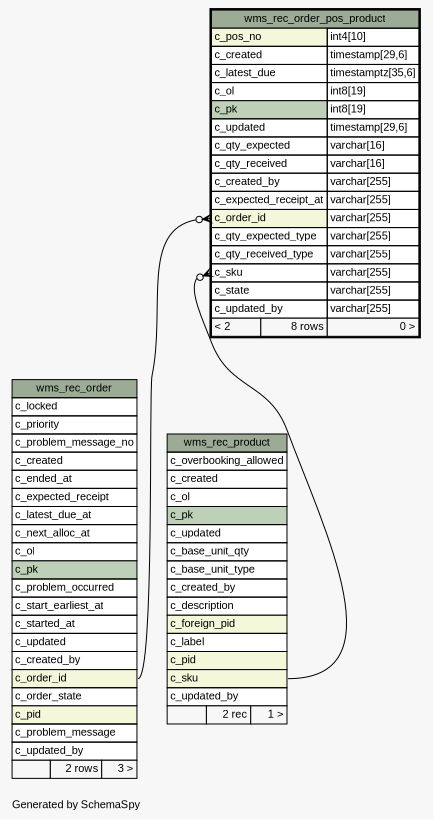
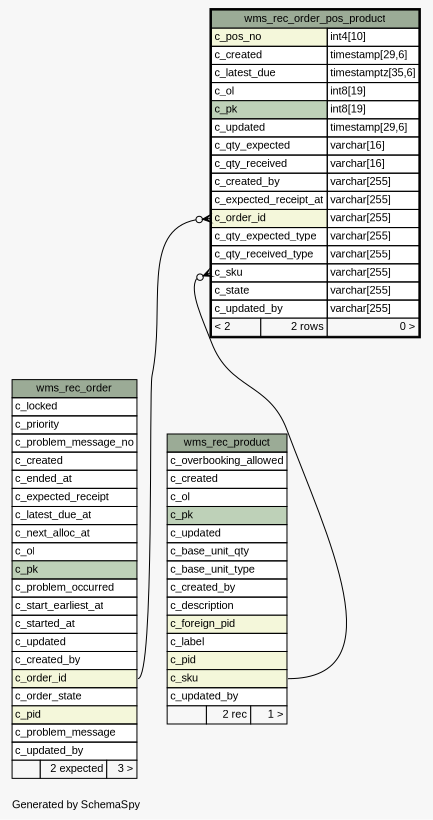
  digraph {
    bgcolor="#f7f7f7"
    fontname="Liberation Sans"
    fontsize=11
    label="\nGenerated by SchemaSpy"
    labeljust=l
    nodesep=0.18
    rankdir=TB
    ranksep=0.46
    node [fontname="Liberation Sans" fontsize=11 shape=plaintext]
    edge [arrowhead=none arrowsize=0.8 arrowtail=crowodot dir=back fontname="Liberation Sans"]
-   n1 [label=<     <TABLE BORDER="2" CELLBORDER="1" CELLSPACING="0" BGCOLOR="#ffffff">       <TR><TD COLSPAN="3" BGCOLOR="#9bab96" ALIGN="CENTER">wms_rec_order_pos_product</TD></TR>       <TR><TD PORT="c_pos_no" COLSPAN="2" BGCOLOR="#f4f7da" ALIGN="LEFT">c_pos_no</TD><TD PORT="c_pos_no.type" ALIGN="LEFT">int4[10]</TD></TR>       <TR><TD PORT="c_created" COLSPAN="2" ALIGN="LEFT">c_created</TD><TD PORT="c_created.type" ALIGN="LEFT">timestamp[29,6]</TD></TR>       <TR><TD PORT="c_latest_due" COLSPAN="2" ALIGN="LEFT">c_latest_due</TD><TD PORT="c_latest_due.type" ALIGN="LEFT">timestamptz[35,6]</TD></TR>       <TR><TD PORT="c_ol" COLSPAN="2" ALIGN="LEFT">c_ol</TD><TD PORT="c_ol.type" ALIGN="LEFT">int8[19]</TD></TR>       <TR><TD PORT="c_pk" COLSPAN="2" BGCOLOR="#bed1b8" ALIGN="LEFT">c_pk</TD><TD PORT="c_pk.type" ALIGN="LEFT">int8[19]</TD></TR>       <TR><TD PORT="c_updated" COLSPAN="2" ALIGN="LEFT">c_updated</TD><TD PORT="c_updated.type" ALIGN="LEFT">timestamp[29,6]</TD></TR>       <TR><TD PORT="c_qty_expected" COLSPAN="2" ALIGN="LEFT">c_qty_expected</TD><TD PORT="c_qty_expected.type" ALIGN="LEFT">varchar[16]</TD></TR>       <TR><TD PORT="c_qty_received" COLSPAN="2" ALIGN="LEFT">c_qty_received</TD><TD PORT="c_qty_received.type" ALIGN="LEFT">varchar[16]</TD></TR>       <TR><TD PORT="c_created_by" COLSPAN="2" ALIGN="LEFT">c_created_by</TD><TD PORT="c_created_by.type" ALIGN="LEFT">varchar[255]</TD></TR>       <TR><TD PORT="c_expected_receipt_at" COLSPAN="2" ALIGN="LEFT">c_expected_receipt_at</TD><TD PORT="c_expected_receipt_at.type" ALIGN="LEFT">varchar[255]</TD></TR>       <TR><TD PORT="c_order_id" COLSPAN="2" BGCOLOR="#f4f7da" ALIGN="LEFT">c_order_id</TD><TD PORT="c_order_id.type" ALIGN="LEFT">varchar[255]</TD></TR>       <TR><TD PORT="c_qty_expected_type" COLSPAN="2" ALIGN="LEFT">c_qty_expected_type</TD><TD PORT="c_qty_expected_type.type" ALIGN="LEFT">varchar[255]</TD></TR>       <TR><TD PORT="c_qty_received_type" COLSPAN="2" ALIGN="LEFT">c_qty_received_type</TD><TD PORT="c_qty_received_type.type" ALIGN="LEFT">varchar[255]</TD></TR>       <TR><TD PORT="c_sku" COLSPAN="2" ALIGN="LEFT">c_sku</TD><TD PORT="c_sku.type" ALIGN="LEFT">varchar[255]</TD></TR>       <TR><TD PORT="c_state" COLSPAN="2" ALIGN="LEFT">c_state</TD><TD PORT="c_state.type" ALIGN="LEFT">varchar[255]</TD></TR>       <TR><TD PORT="c_updated_by" COLSPAN="2" ALIGN="LEFT">c_updated_by</TD><TD PORT="c_updated_by.type" ALIGN="LEFT">varchar[255]</TD></TR>       <TR><TD ALIGN="LEFT" BGCOLOR="#f7f7f7">&lt; 2</TD><TD ALIGN="RIGHT" BGCOLOR="#f7f7f7">8 rows</TD><TD ALIGN="RIGHT" BGCOLOR="#f7f7f7">0 &gt;</TD></TR>     </TABLE>>]
-   n2 [label=<     <TABLE BORDER="0" CELLBORDER="1" CELLSPACING="0" BGCOLOR="#ffffff">       <TR><TD COLSPAN="3" BGCOLOR="#9bab96" ALIGN="CENTER">wms_rec_order</TD></TR>       <TR><TD PORT="c_locked" COLSPAN="3" ALIGN="LEFT">c_locked</TD></TR>       <TR><TD PORT="c_priority" COLSPAN="3" ALIGN="LEFT">c_priority</TD></TR>       <TR><TD PORT="c_problem_message_no" COLSPAN="3" ALIGN="LEFT">c_problem_message_no</TD></TR>       <TR><TD PORT="c_created" COLSPAN="3" ALIGN="LEFT">c_created</TD></TR>       <TR><TD PORT="c_ended_at" COLSPAN="3" ALIGN="LEFT">c_ended_at</TD></TR>       <TR><TD PORT="c_expected_receipt" COLSPAN="3" ALIGN="LEFT">c_expected_receipt</TD></TR>       <TR><TD PORT="c_latest_due_at" COLSPAN="3" ALIGN="LEFT">c_latest_due_at</TD></TR>       <TR><TD PORT="c_next_alloc_at" COLSPAN="3" ALIGN="LEFT">c_next_alloc_at</TD></TR>       <TR><TD PORT="c_ol" COLSPAN="3" ALIGN="LEFT">c_ol</TD></TR>       <TR><TD PORT="c_pk" COLSPAN="3" BGCOLOR="#bed1b8" ALIGN="LEFT">c_pk</TD></TR>       <TR><TD PORT="c_problem_occurred" COLSPAN="3" ALIGN="LEFT">c_problem_occurred</TD></TR>       <TR><TD PORT="c_start_earliest_at" COLSPAN="3" ALIGN="LEFT">c_start_earliest_at</TD></TR>       <TR><TD PORT="c_started_at" COLSPAN="3" ALIGN="LEFT">c_started_at</TD></TR>       <TR><TD PORT="c_updated" COLSPAN="3" ALIGN="LEFT">c_updated</TD></TR>       <TR><TD PORT="c_created_by" COLSPAN="3" ALIGN="LEFT">c_created_by</TD></TR>       <TR><TD PORT="c_order_id" COLSPAN="3" BGCOLOR="#f4f7da" ALIGN="LEFT">c_order_id</TD></TR>       <TR><TD PORT="c_order_state" COLSPAN="3" ALIGN="LEFT">c_order_state</TD></TR>       <TR><TD PORT="c_pid" COLSPAN="3" BGCOLOR="#f4f7da" ALIGN="LEFT">c_pid</TD></TR>       <TR><TD PORT="c_problem_message" COLSPAN="3" ALIGN="LEFT">c_problem_message</TD></TR>       <TR><TD PORT="c_updated_by" COLSPAN="3" ALIGN="LEFT">c_updated_by</TD></TR>       <TR><TD ALIGN="LEFT" BGCOLOR="#f7f7f7">  </TD><TD ALIGN="RIGHT" BGCOLOR="#f7f7f7">2 rows</TD><TD ALIGN="RIGHT" BGCOLOR="#f7f7f7">3 &gt;</TD></TR>     </TABLE>>]
+   n1 [label=<     <TABLE BORDER="2" CELLBORDER="1" CELLSPACING="0" BGCOLOR="#ffffff">       <TR><TD COLSPAN="3" BGCOLOR="#9bab96" ALIGN="CENTER">wms_rec_order_pos_product</TD></TR>       <TR><TD PORT="c_pos_no" COLSPAN="2" BGCOLOR="#f4f7da" ALIGN="LEFT">c_pos_no</TD><TD PORT="c_pos_no.type" ALIGN="LEFT">int4[10]</TD></TR>       <TR><TD PORT="c_created" COLSPAN="2" ALIGN="LEFT">c_created</TD><TD PORT="c_created.type" ALIGN="LEFT">timestamp[29,6]</TD></TR>       <TR><TD PORT="c_latest_due" COLSPAN="2" ALIGN="LEFT">c_latest_due</TD><TD PORT="c_latest_due.type" ALIGN="LEFT">timestamptz[35,6]</TD></TR>       <TR><TD PORT="c_ol" COLSPAN="2" ALIGN="LEFT">c_ol</TD><TD PORT="c_ol.type" ALIGN="LEFT">int8[19]</TD></TR>       <TR><TD PORT="c_pk" COLSPAN="2" BGCOLOR="#bed1b8" ALIGN="LEFT">c_pk</TD><TD PORT="c_pk.type" ALIGN="LEFT">int8[19]</TD></TR>       <TR><TD PORT="c_updated" COLSPAN="2" ALIGN="LEFT">c_updated</TD><TD PORT="c_updated.type" ALIGN="LEFT">timestamp[29,6]</TD></TR>       <TR><TD PORT="c_qty_expected" COLSPAN="2" ALIGN="LEFT">c_qty_expected</TD><TD PORT="c_qty_expected.type" ALIGN="LEFT">varchar[16]</TD></TR>       <TR><TD PORT="c_qty_received" COLSPAN="2" ALIGN="LEFT">c_qty_received</TD><TD PORT="c_qty_received.type" ALIGN="LEFT">varchar[16]</TD></TR>       <TR><TD PORT="c_created_by" COLSPAN="2" ALIGN="LEFT">c_created_by</TD><TD PORT="c_created_by.type" ALIGN="LEFT">varchar[255]</TD></TR>       <TR><TD PORT="c_expected_receipt_at" COLSPAN="2" ALIGN="LEFT">c_expected_receipt_at</TD><TD PORT="c_expected_receipt_at.type" ALIGN="LEFT">varchar[255]</TD></TR>       <TR><TD PORT="c_order_id" COLSPAN="2" BGCOLOR="#f4f7da" ALIGN="LEFT">c_order_id</TD><TD PORT="c_order_id.type" ALIGN="LEFT">varchar[255]</TD></TR>       <TR><TD PORT="c_qty_expected_type" COLSPAN="2" ALIGN="LEFT">c_qty_expected_type</TD><TD PORT="c_qty_expected_type.type" ALIGN="LEFT">varchar[255]</TD></TR>       <TR><TD PORT="c_qty_received_type" COLSPAN="2" ALIGN="LEFT">c_qty_received_type</TD><TD PORT="c_qty_received_type.type" ALIGN="LEFT">varchar[255]</TD></TR>       <TR><TD PORT="c_sku" COLSPAN="2" ALIGN="LEFT">c_sku</TD><TD PORT="c_sku.type" ALIGN="LEFT">varchar[255]</TD></TR>       <TR><TD PORT="c_state" COLSPAN="2" ALIGN="LEFT">c_state</TD><TD PORT="c_state.type" ALIGN="LEFT">varchar[255]</TD></TR>       <TR><TD PORT="c_updated_by" COLSPAN="2" ALIGN="LEFT">c_updated_by</TD><TD PORT="c_updated_by.type" ALIGN="LEFT">varchar[255]</TD></TR>       <TR><TD ALIGN="LEFT" BGCOLOR="#f7f7f7">&lt; 2</TD><TD ALIGN="RIGHT" BGCOLOR="#f7f7f7">2 rows</TD><TD ALIGN="RIGHT" BGCOLOR="#f7f7f7">0 &gt;</TD></TR>     </TABLE>>]
+   n2 [label=<     <TABLE BORDER="0" CELLBORDER="1" CELLSPACING="0" BGCOLOR="#ffffff">       <TR><TD COLSPAN="3" BGCOLOR="#9bab96" ALIGN="CENTER">wms_rec_order</TD></TR>       <TR><TD PORT="c_locked" COLSPAN="3" ALIGN="LEFT">c_locked</TD></TR>       <TR><TD PORT="c_priority" COLSPAN="3" ALIGN="LEFT">c_priority</TD></TR>       <TR><TD PORT="c_problem_message_no" COLSPAN="3" ALIGN="LEFT">c_problem_message_no</TD></TR>       <TR><TD PORT="c_created" COLSPAN="3" ALIGN="LEFT">c_created</TD></TR>       <TR><TD PORT="c_ended_at" COLSPAN="3" ALIGN="LEFT">c_ended_at</TD></TR>       <TR><TD PORT="c_expected_receipt" COLSPAN="3" ALIGN="LEFT">c_expected_receipt</TD></TR>       <TR><TD PORT="c_latest_due_at" COLSPAN="3" ALIGN="LEFT">c_latest_due_at</TD></TR>       <TR><TD PORT="c_next_alloc_at" COLSPAN="3" ALIGN="LEFT">c_next_alloc_at</TD></TR>       <TR><TD PORT="c_ol" COLSPAN="3" ALIGN="LEFT">c_ol</TD></TR>       <TR><TD PORT="c_pk" COLSPAN="3" BGCOLOR="#bed1b8" ALIGN="LEFT">c_pk</TD></TR>       <TR><TD PORT="c_problem_occurred" COLSPAN="3" ALIGN="LEFT">c_problem_occurred</TD></TR>       <TR><TD PORT="c_start_earliest_at" COLSPAN="3" ALIGN="LEFT">c_start_earliest_at</TD></TR>       <TR><TD PORT="c_started_at" COLSPAN="3" ALIGN="LEFT">c_started_at</TD></TR>       <TR><TD PORT="c_updated" COLSPAN="3" ALIGN="LEFT">c_updated</TD></TR>       <TR><TD PORT="c_created_by" COLSPAN="3" ALIGN="LEFT">c_created_by</TD></TR>       <TR><TD PORT="c_order_id" COLSPAN="3" BGCOLOR="#f4f7da" ALIGN="LEFT">c_order_id</TD></TR>       <TR><TD PORT="c_order_state" COLSPAN="3" ALIGN="LEFT">c_order_state</TD></TR>       <TR><TD PORT="c_pid" COLSPAN="3" BGCOLOR="#f4f7da" ALIGN="LEFT">c_pid</TD></TR>       <TR><TD PORT="c_problem_message" COLSPAN="3" ALIGN="LEFT">c_problem_message</TD></TR>       <TR><TD PORT="c_updated_by" COLSPAN="3" ALIGN="LEFT">c_updated_by</TD></TR>       <TR><TD ALIGN="LEFT" BGCOLOR="#f7f7f7">  </TD><TD ALIGN="RIGHT" BGCOLOR="#f7f7f7">2 expected</TD><TD ALIGN="RIGHT" BGCOLOR="#f7f7f7">3 &gt;</TD></TR>     </TABLE>>]
    n3 [label=<     <TABLE BORDER="0" CELLBORDER="1" CELLSPACING="0" BGCOLOR="#ffffff">       <TR><TD COLSPAN="3" BGCOLOR="#9bab96" ALIGN="CENTER">wms_rec_product</TD></TR>       <TR><TD PORT="c_overbooking_allowed" COLSPAN="3" ALIGN="LEFT">c_overbooking_allowed</TD></TR>       <TR><TD PORT="c_created" COLSPAN="3" ALIGN="LEFT">c_created</TD></TR>       <TR><TD PORT="c_ol" COLSPAN="3" ALIGN="LEFT">c_ol</TD></TR>       <TR><TD PORT="c_pk" COLSPAN="3" BGCOLOR="#bed1b8" ALIGN="LEFT">c_pk</TD></TR>       <TR><TD PORT="c_updated" COLSPAN="3" ALIGN="LEFT">c_updated</TD></TR>       <TR><TD PORT="c_base_unit_qty" COLSPAN="3" ALIGN="LEFT">c_base_unit_qty</TD></TR>       <TR><TD PORT="c_base_unit_type" COLSPAN="3" ALIGN="LEFT">c_base_unit_type</TD></TR>       <TR><TD PORT="c_created_by" COLSPAN="3" ALIGN="LEFT">c_created_by</TD></TR>       <TR><TD PORT="c_description" COLSPAN="3" ALIGN="LEFT">c_description</TD></TR>       <TR><TD PORT="c_foreign_pid" COLSPAN="3" BGCOLOR="#f4f7da" ALIGN="LEFT">c_foreign_pid</TD></TR>       <TR><TD PORT="c_label" COLSPAN="3" ALIGN="LEFT">c_label</TD></TR>       <TR><TD PORT="c_pid" COLSPAN="3" BGCOLOR="#f4f7da" ALIGN="LEFT">c_pid</TD></TR>       <TR><TD PORT="c_sku" COLSPAN="3" BGCOLOR="#f4f7da" ALIGN="LEFT">c_sku</TD></TR>       <TR><TD PORT="c_updated_by" COLSPAN="3" ALIGN="LEFT">c_updated_by</TD></TR>       <TR><TD ALIGN="LEFT" BGCOLOR="#f7f7f7">  </TD><TD ALIGN="RIGHT" BGCOLOR="#f7f7f7">2 rec</TD><TD ALIGN="RIGHT" BGCOLOR="#f7f7f7">1 &gt;</TD></TR>     </TABLE>>]
    n1 -> n2 [headport="c_order_id:e" tailport="c_order_id:w"]
    n1 -> n3 [headport="c_sku:e" tailport="c_sku:w"]
  }
